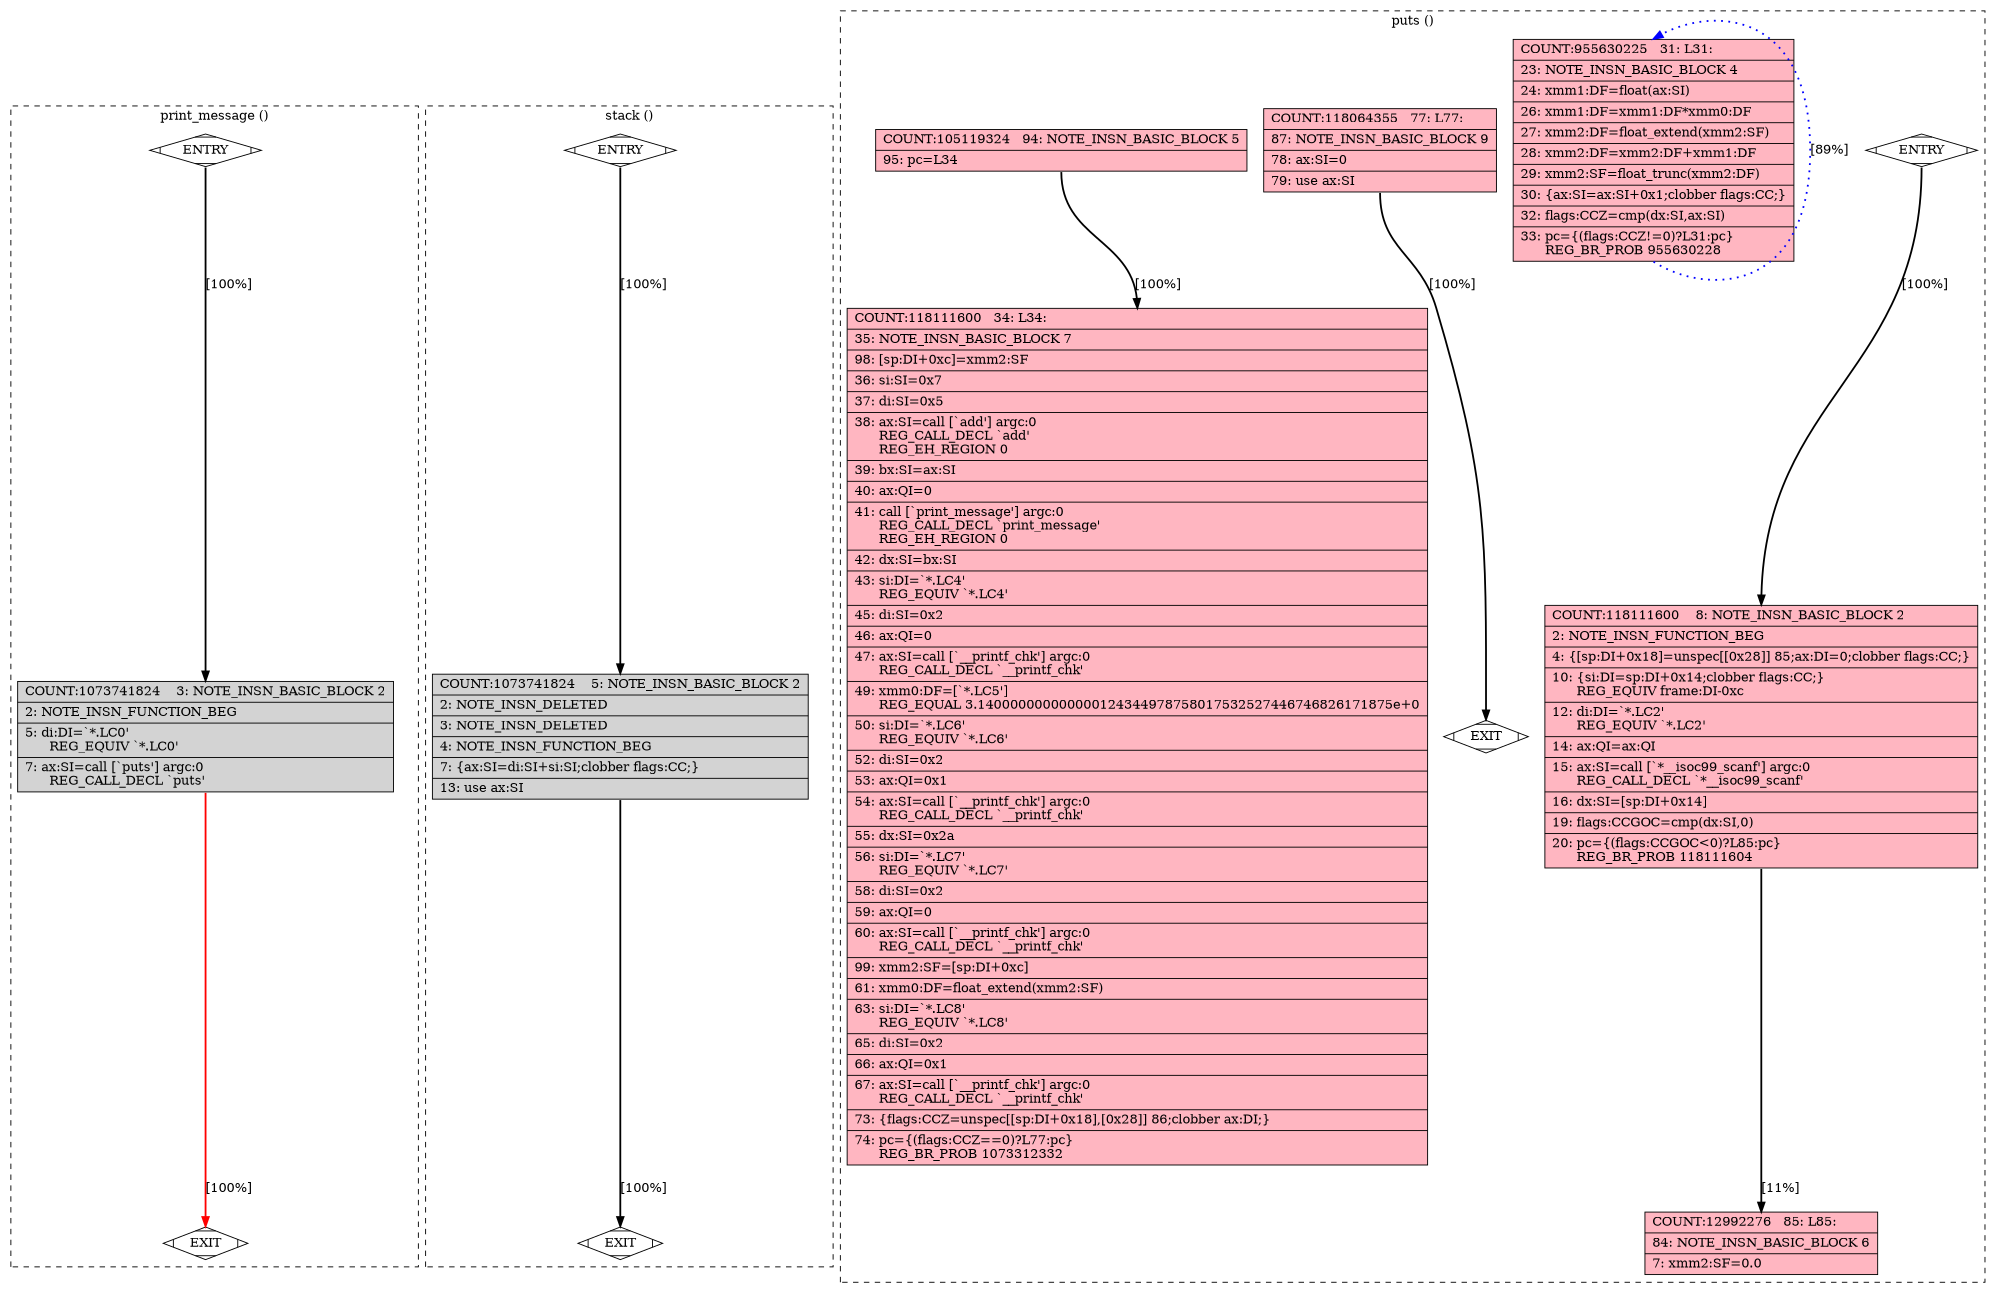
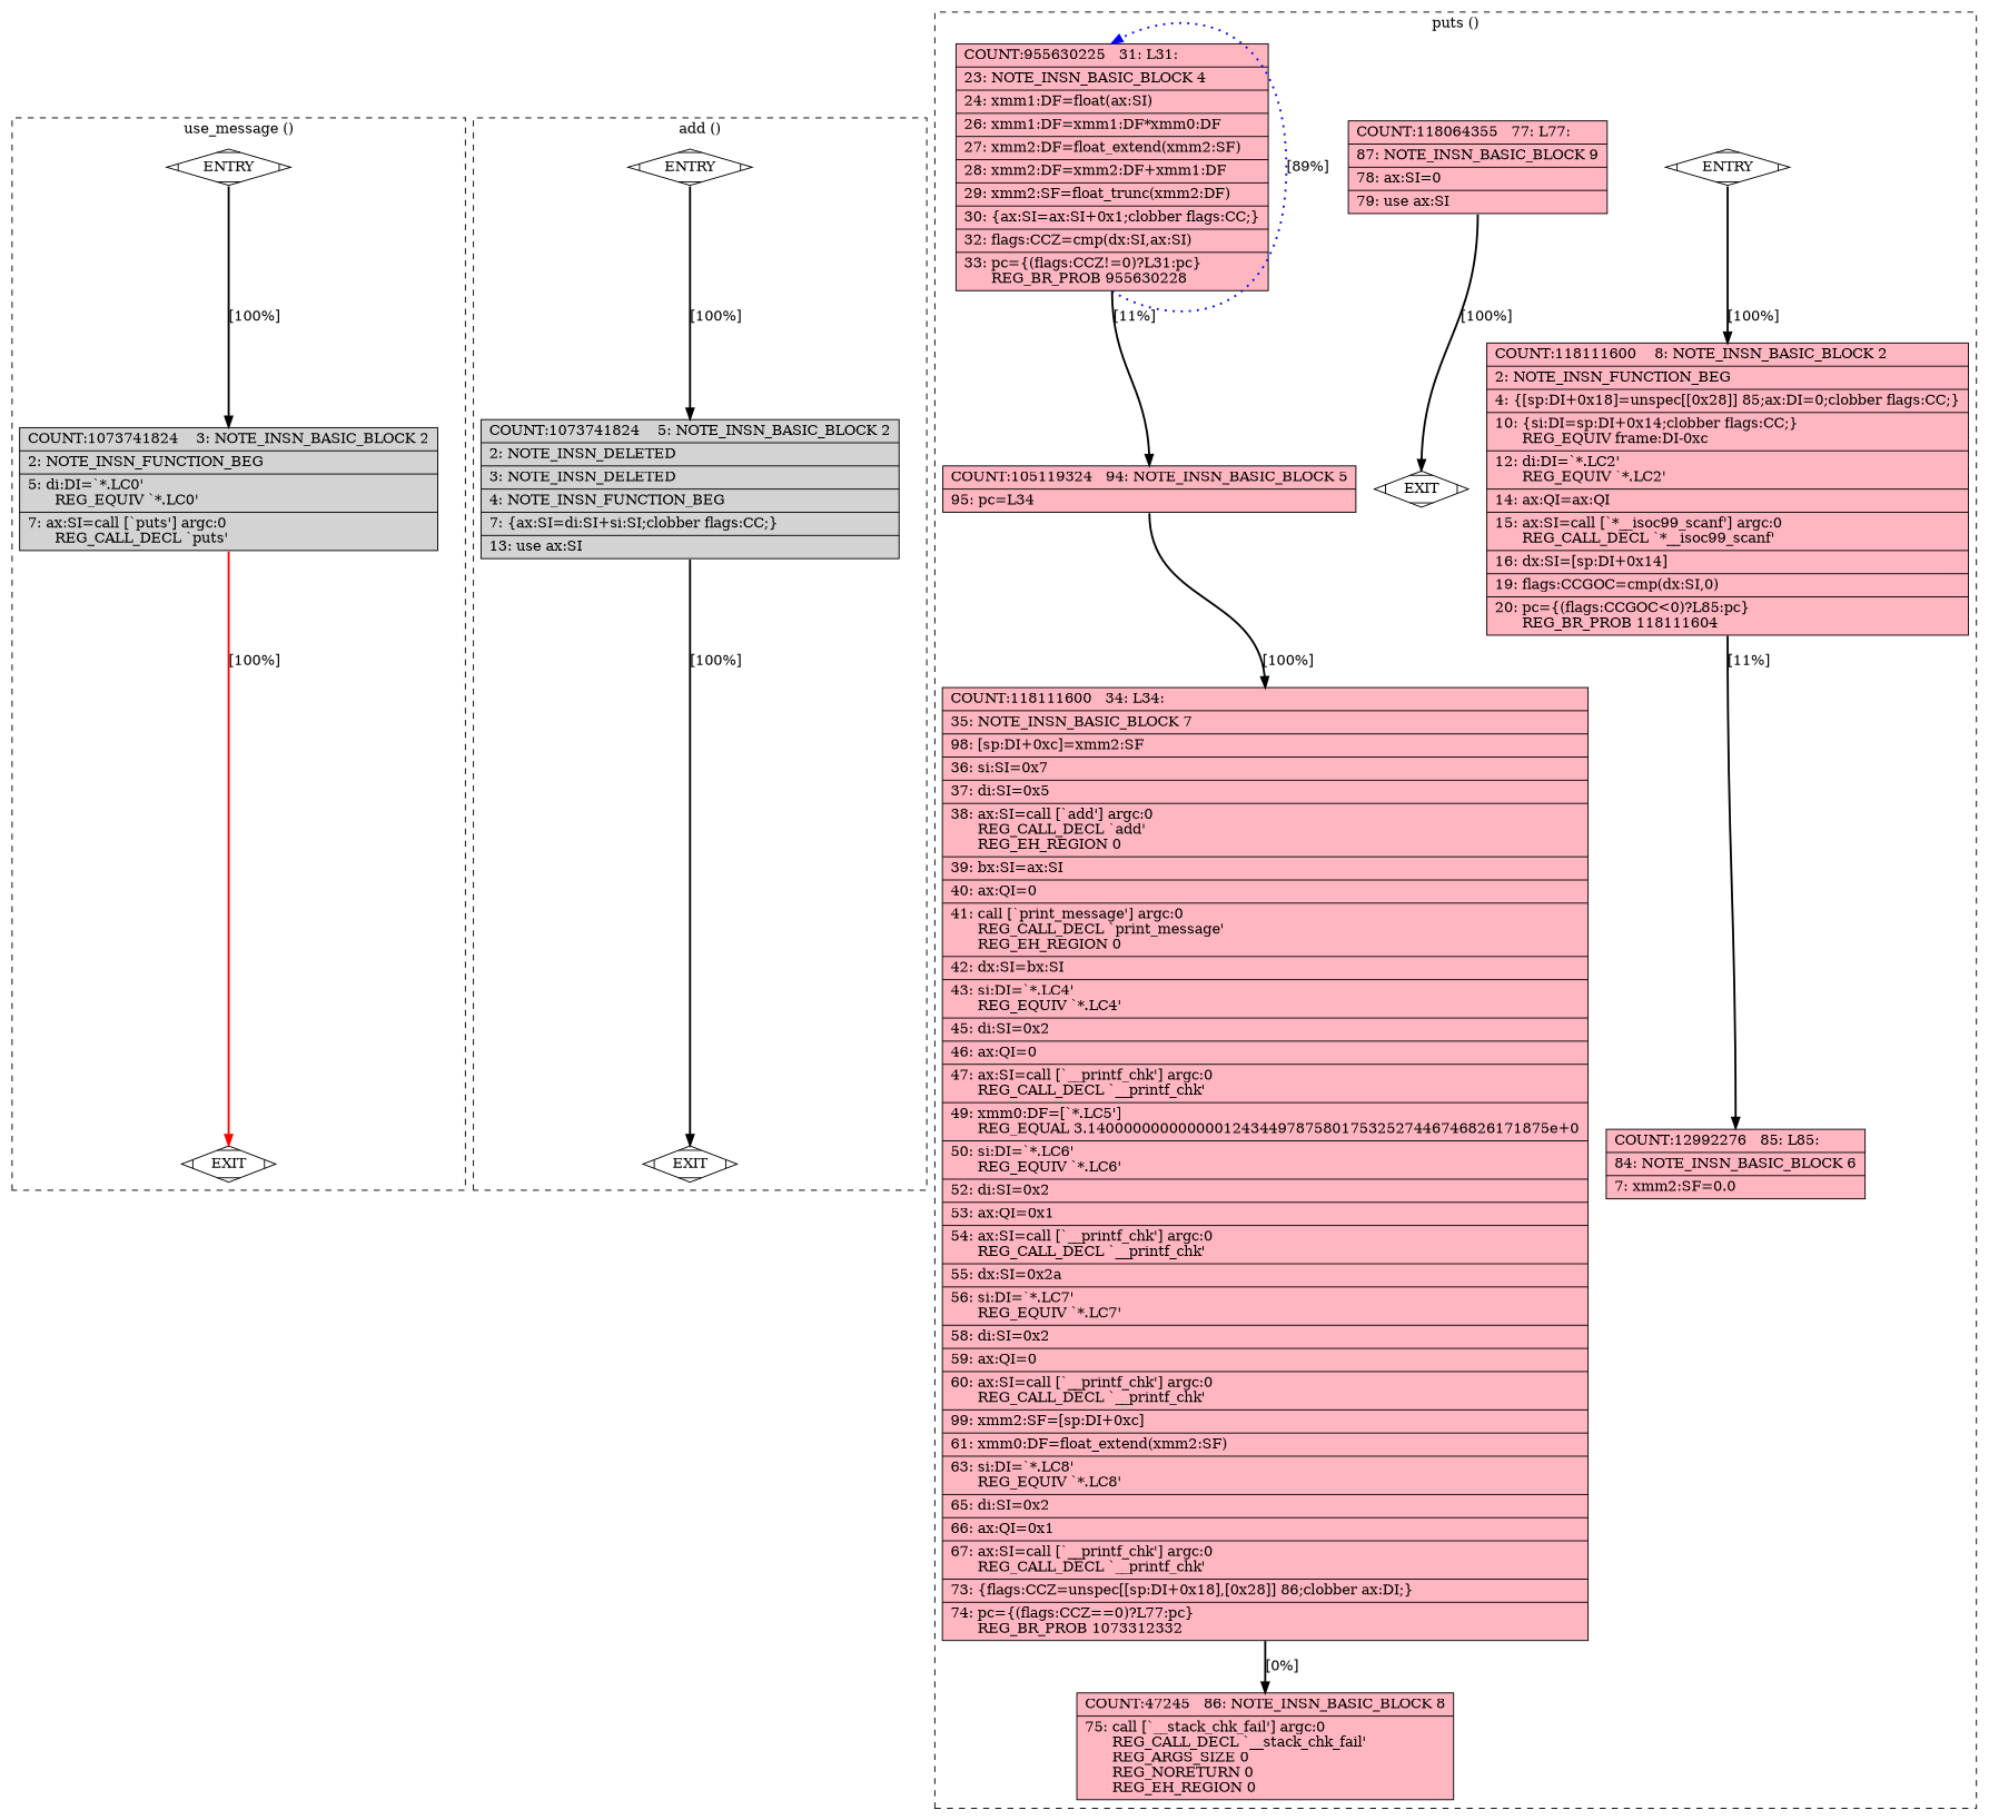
  digraph {
    node [fillcolor=lightpink shape=record style=filled]
    edge [color=black constraint=true headport=n style="solid,bold" tailport=s weight=100]
    n1 [fillcolor=white label=ENTRY shape=Mdiamond]
    n2 [fillcolor=lightgrey label="{COUNT:1073741824\ \ \ \ 3:\ NOTE_INSN_BASIC_BLOCK\ 2\l|\ \ \ \ 2:\ NOTE_INSN_FUNCTION_BEG\l|\ \ \ \ 5:\ di:DI=`*.LC0'\l\ \ \ \ \ \ REG_EQUIV\ `*.LC0'\l|\ \ \ \ 7:\ ax:SI=call\ [`puts']\ argc:0\l\ \ \ \ \ \ REG_CALL_DECL\ `puts'\l}"]
    n3 [fillcolor=white label=EXIT shape=Mdiamond]
    n4 [fillcolor=white label=ENTRY shape=Mdiamond]
    n5 [fillcolor=lightgrey label="{COUNT:1073741824\ \ \ \ 5:\ NOTE_INSN_BASIC_BLOCK\ 2\l|\ \ \ \ 2:\ NOTE_INSN_DELETED\l|\ \ \ \ 3:\ NOTE_INSN_DELETED\l|\ \ \ \ 4:\ NOTE_INSN_FUNCTION_BEG\l|\ \ \ \ 7:\ \{ax:SI=di:SI+si:SI;clobber\ flags:CC;\}\l|\ \ \ 13:\ use\ ax:SI\l}"]
    n6 [fillcolor=white label=EXIT shape=Mdiamond]
    n7 [fillcolor=white label=ENTRY shape=Mdiamond]
    n8 [label="{COUNT:118111600\ \ \ \ 8:\ NOTE_INSN_BASIC_BLOCK\ 2\l|\ \ \ \ 2:\ NOTE_INSN_FUNCTION_BEG\l|\ \ \ \ 4:\ \{[sp:DI+0x18]=unspec[[0x28]]\ 85;ax:DI=0;clobber\ flags:CC;\}\l|\ \ \ 10:\ \{si:DI=sp:DI+0x14;clobber\ flags:CC;\}\l\ \ \ \ \ \ REG_EQUIV\ frame:DI-0xc\l|\ \ \ 12:\ di:DI=`*.LC2'\l\ \ \ \ \ \ REG_EQUIV\ `*.LC2'\l|\ \ \ 14:\ ax:QI=ax:QI\l|\ \ \ 15:\ ax:SI=call\ [`*__isoc99_scanf']\ argc:0\l\ \ \ \ \ \ REG_CALL_DECL\ `*__isoc99_scanf'\l|\ \ \ 16:\ dx:SI=[sp:DI+0x14]\l|\ \ \ 19:\ flags:CCGOC=cmp(dx:SI,0)\l|\ \ \ 20:\ pc=\{(flags:CCGOC\<0)?L85:pc\}\l\ \ \ \ \ \ REG_BR_PROB\ 118111604\l}"]
    n9 [fillcolor=white label=EXIT shape=Mdiamond]
    n10 [label="{COUNT:12992276\ \ \ 85:\ L85:\l|\ \ \ 84:\ NOTE_INSN_BASIC_BLOCK\ 6\l|\ \ \ \ 7:\ xmm2:SF=0.0\l}"]
    n11 [label="{COUNT:118111600\ \ \ 34:\ L34:\l|\ \ \ 35:\ NOTE_INSN_BASIC_BLOCK\ 7\l|\ \ \ 98:\ [sp:DI+0xc]=xmm2:SF\l|\ \ \ 36:\ si:SI=0x7\l|\ \ \ 37:\ di:SI=0x5\l|\ \ \ 38:\ ax:SI=call\ [`add']\ argc:0\l\ \ \ \ \ \ REG_CALL_DECL\ `add'\l\ \ \ \ \ \ REG_EH_REGION\ 0\l|\ \ \ 39:\ bx:SI=ax:SI\l|\ \ \ 40:\ ax:QI=0\l|\ \ \ 41:\ call\ [`print_message']\ argc:0\l\ \ \ \ \ \ REG_CALL_DECL\ `print_message'\l\ \ \ \ \ \ REG_EH_REGION\ 0\l|\ \ \ 42:\ dx:SI=bx:SI\l|\ \ \ 43:\ si:DI=`*.LC4'\l\ \ \ \ \ \ REG_EQUIV\ `*.LC4'\l|\ \ \ 45:\ di:SI=0x2\l|\ \ \ 46:\ ax:QI=0\l|\ \ \ 47:\ ax:SI=call\ [`__printf_chk']\ argc:0\l\ \ \ \ \ \ REG_CALL_DECL\ `__printf_chk'\l|\ \ \ 49:\ xmm0:DF=[`*.LC5']\l\ \ \ \ \ \ REG_EQUAL\ 3.140000000000000124344978758017532527446746826171875e+0\l|\ \ \ 50:\ si:DI=`*.LC6'\l\ \ \ \ \ \ REG_EQUIV\ `*.LC6'\l|\ \ \ 52:\ di:SI=0x2\l|\ \ \ 53:\ ax:QI=0x1\l|\ \ \ 54:\ ax:SI=call\ [`__printf_chk']\ argc:0\l\ \ \ \ \ \ REG_CALL_DECL\ `__printf_chk'\l|\ \ \ 55:\ dx:SI=0x2a\l|\ \ \ 56:\ si:DI=`*.LC7'\l\ \ \ \ \ \ REG_EQUIV\ `*.LC7'\l|\ \ \ 58:\ di:SI=0x2\l|\ \ \ 59:\ ax:QI=0\l|\ \ \ 60:\ ax:SI=call\ [`__printf_chk']\ argc:0\l\ \ \ \ \ \ REG_CALL_DECL\ `__printf_chk'\l|\ \ \ 99:\ xmm2:SF=[sp:DI+0xc]\l|\ \ \ 61:\ xmm0:DF=float_extend(xmm2:SF)\l|\ \ \ 63:\ si:DI=`*.LC8'\l\ \ \ \ \ \ REG_EQUIV\ `*.LC8'\l|\ \ \ 65:\ di:SI=0x2\l|\ \ \ 66:\ ax:QI=0x1\l|\ \ \ 67:\ ax:SI=call\ [`__printf_chk']\ argc:0\l\ \ \ \ \ \ REG_CALL_DECL\ `__printf_chk'\l|\ \ \ 73:\ \{flags:CCZ=unspec[[sp:DI+0x18],[0x28]]\ 86;clobber\ ax:DI;\}\l|\ \ \ 74:\ pc=\{(flags:CCZ==0)?L77:pc\}\l\ \ \ \ \ \ REG_BR_PROB\ 1073312332\l}"]
    n12 [label="{COUNT:955630225\ \ \ 31:\ L31:\l|\ \ \ 23:\ NOTE_INSN_BASIC_BLOCK\ 4\l|\ \ \ 24:\ xmm1:DF=float(ax:SI)\l|\ \ \ 26:\ xmm1:DF=xmm1:DF*xmm0:DF\l|\ \ \ 27:\ xmm2:DF=float_extend(xmm2:SF)\l|\ \ \ 28:\ xmm2:DF=xmm2:DF+xmm1:DF\l|\ \ \ 29:\ xmm2:SF=float_trunc(xmm2:DF)\l|\ \ \ 30:\ \{ax:SI=ax:SI+0x1;clobber\ flags:CC;\}\l|\ \ \ 32:\ flags:CCZ=cmp(dx:SI,ax:SI)\l|\ \ \ 33:\ pc=\{(flags:CCZ!=0)?L31:pc\}\l\ \ \ \ \ \ REG_BR_PROB\ 955630228\l}"]
    n13 [label="{COUNT:105119324\ \ \ 94:\ NOTE_INSN_BASIC_BLOCK\ 5\l|\ \ \ 95:\ pc=L34\l}"]
+   n14 [label="{COUNT:47245\ \ \ 86:\ NOTE_INSN_BASIC_BLOCK\ 8\l|\ \ \ 75:\ call\ [`__stack_chk_fail']\ argc:0\l\ \ \ \ \ \ REG_CALL_DECL\ `__stack_chk_fail'\l\ \ \ \ \ \ REG_ARGS_SIZE\ 0\l\ \ \ \ \ \ REG_NORETURN\ 0\l\ \ \ \ \ \ REG_EH_REGION\ 0\l}"]
    n15 [label="{COUNT:118064355\ \ \ 77:\ L77:\l|\ \ \ 87:\ NOTE_INSN_BASIC_BLOCK\ 9\l|\ \ \ 78:\ ax:SI=0\l|\ \ \ 79:\ use\ ax:SI\l}"]
    subgraph cluster_1 {
      color=black
-     label="print_message ()"
+     label="use_message ()"
      style=dashed
      n1
      n2
      n3
    }
    subgraph cluster_2 {
      color=black
-     label="stack ()"
+     label="add ()"
      style=dashed
      n4
      n5
      n6
    }
    subgraph cluster_3 {
      color=black
      label="puts ()"
      style=dashed
      n7
      n8
      n9
      n10
      n11
      n12
      n13
+     n14
      n15
    }
    n1 -> n2 [label="[100%]"]
    n1 -> n3 [style=invis color="" weight=""]
    n2 -> n3 [color=red label="[100%]" weight=10]
    n4 -> n5 [label="[100%]"]
    n4 -> n6 [style=invis color="" weight=""]
    n5 -> n6 [label="[100%]"]
    n7 -> n8 [label="[100%]"]
    n7 -> n9 [style=invis color="" weight=""]
    n8 -> n10 [label="[11%]" weight=10]
+   n11 -> n14 [label="[0%]"]
    n12 -> n12 [color=blue constraint=false label="[89%]" style="dotted,bold" weight=10]
+   n12 -> n13 [label="[11%]"]
    n13 -> n11 [label="[100%]" weight=10]
    n15 -> n9 [label="[100%]"]
  }
